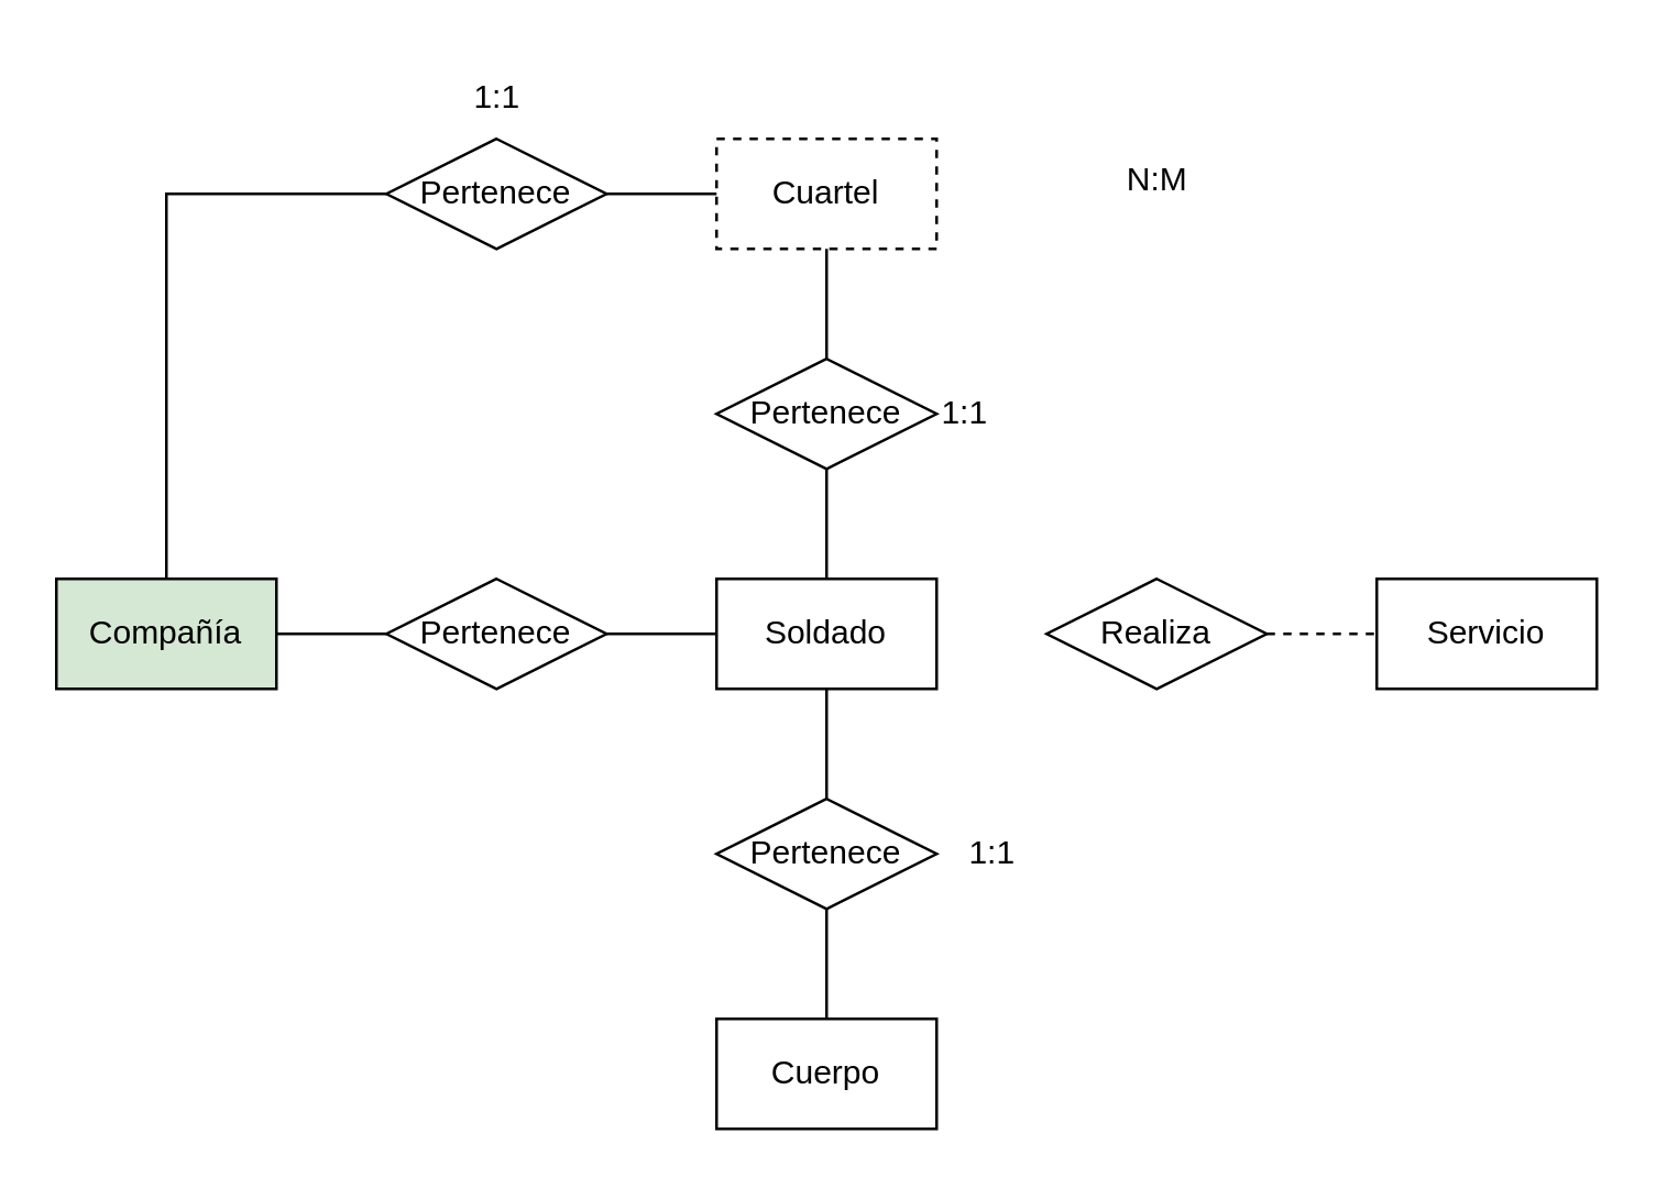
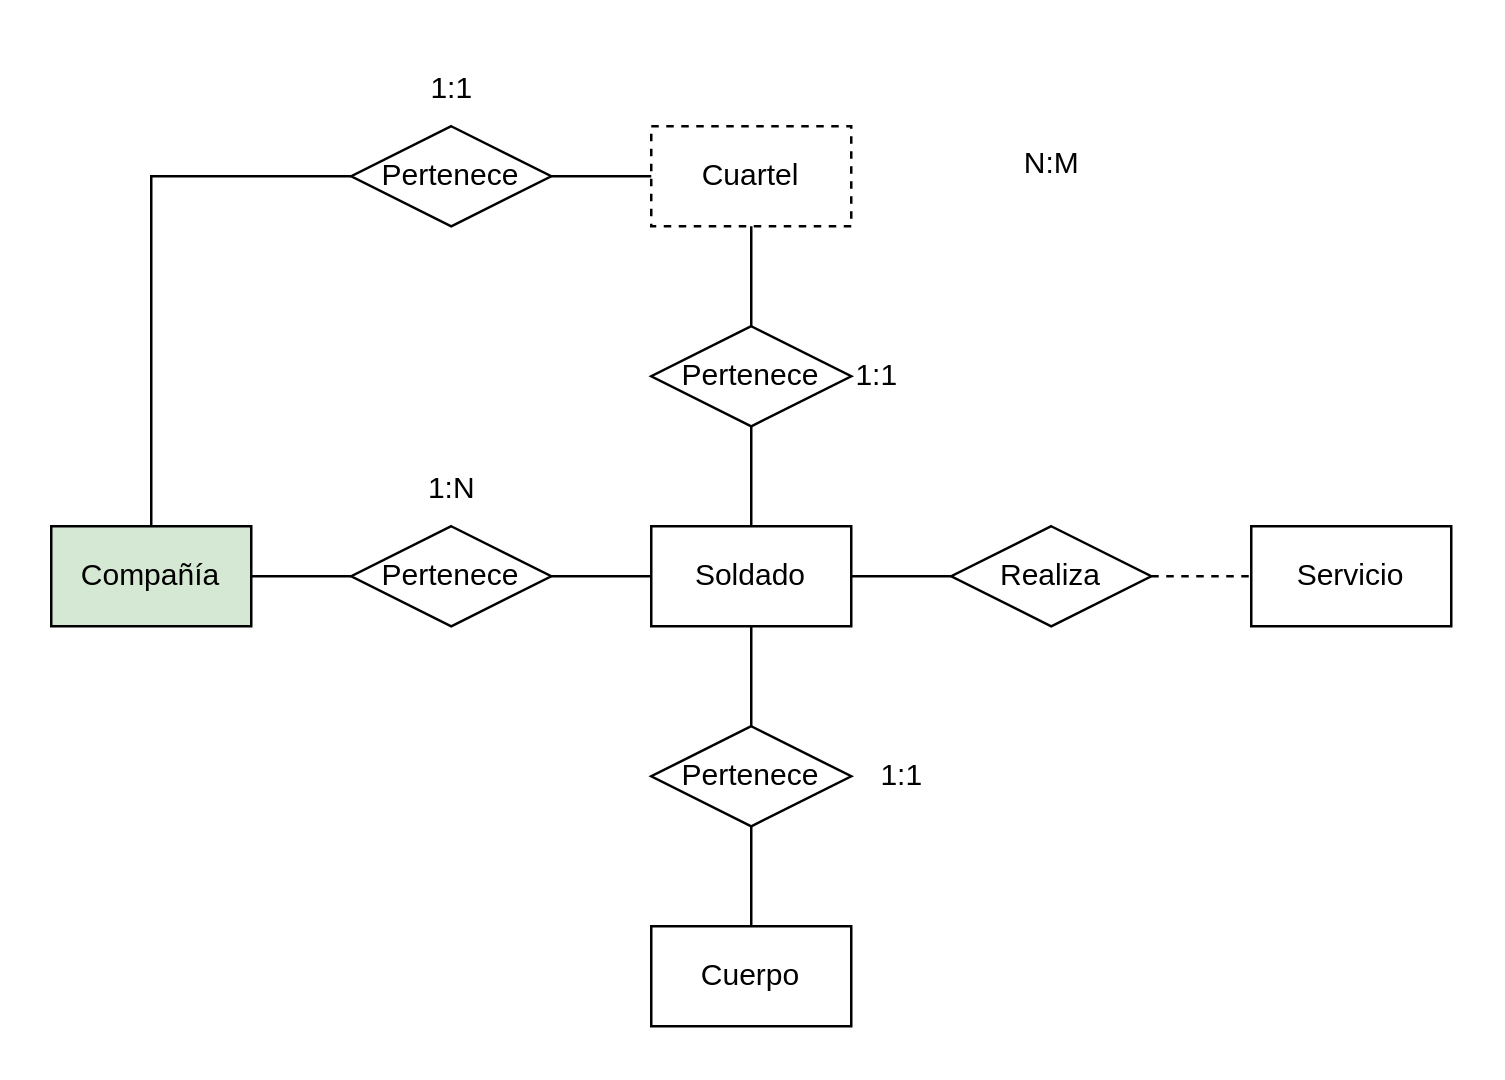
  <mxCell id="0" />
  <mxCell id="1" parent="0" />
+ <mxCell id="2" style="edgeStyle=orthogonalEdgeStyle;rounded=0;orthogonalLoop=1;jettySize=auto;html=1;exitX=1;exitY=0.5;exitDx=0;exitDy=0;entryX=0;entryY=0.5;entryDx=0;entryDy=0;endArrow=none;endFill=0;" edge="1" parent="1" source="3" target="10"><mxGeometry relative="1" as="geometry" /></mxCell>
  <mxCell id="3" value="Soldado" style="rounded=0;whiteSpace=wrap;html=1;" vertex="1" parent="1"><mxGeometry x="260" y="210" width="80" height="40" as="geometry" /></mxCell>
  <mxCell id="4" value="Cuartel" style="rounded=0;whiteSpace=wrap;html=1;dashed=1;" vertex="1" parent="1"><mxGeometry x="260" y="50" width="80" height="40" as="geometry" /></mxCell>
  <mxCell id="5" value="Cuerpo" style="rounded=0;whiteSpace=wrap;html=1;" vertex="1" parent="1"><mxGeometry x="260" y="370" width="80" height="40" as="geometry" /></mxCell>
  <mxCell id="6" style="edgeStyle=orthogonalEdgeStyle;rounded=0;orthogonalLoop=1;jettySize=auto;html=1;exitX=0.5;exitY=0;exitDx=0;exitDy=0;entryX=0;entryY=0.5;entryDx=0;entryDy=0;endArrow=none;endFill=0;" edge="1" parent="1" source="7" target="24"><mxGeometry relative="1" as="geometry" /></mxCell>
  <mxCell id="7" value="Compañía" style="rounded=0;whiteSpace=wrap;html=1;fillColor=#d5e8d4;" vertex="1" parent="1"><mxGeometry x="20" y="210" width="80" height="40" as="geometry" /></mxCell>
  <mxCell id="8" value="Servicio" style="rounded=0;whiteSpace=wrap;html=1;" vertex="1" parent="1"><mxGeometry x="500" y="210" width="80" height="40" as="geometry" /></mxCell>
  <mxCell id="9" style="edgeStyle=orthogonalEdgeStyle;rounded=0;orthogonalLoop=1;jettySize=auto;html=1;exitX=1;exitY=0.5;exitDx=0;exitDy=0;entryX=0;entryY=0.5;entryDx=0;entryDy=0;endArrow=none;endFill=0;dashed=1;" edge="1" parent="1" source="10" target="8"><mxGeometry relative="1" as="geometry" /></mxCell>
  <mxCell id="10" value="Realiza" style="rhombus;whiteSpace=wrap;html=1;" vertex="1" parent="1"><mxGeometry x="380" y="210" width="80" height="40" as="geometry" /></mxCell>
  <mxCell id="11" style="edgeStyle=orthogonalEdgeStyle;rounded=0;orthogonalLoop=1;jettySize=auto;html=1;exitX=0;exitY=0.5;exitDx=0;exitDy=0;entryX=1;entryY=0.5;entryDx=0;entryDy=0;endArrow=none;endFill=0;" edge="1" parent="1" source="13" target="7"><mxGeometry relative="1" as="geometry" /></mxCell>
  <mxCell id="12" style="edgeStyle=orthogonalEdgeStyle;rounded=0;orthogonalLoop=1;jettySize=auto;html=1;exitX=1;exitY=0.5;exitDx=0;exitDy=0;endArrow=none;endFill=0;" edge="1" parent="1" source="13" target="3"><mxGeometry relative="1" as="geometry" /></mxCell>
  <mxCell id="13" value="Pertenece" style="rhombus;whiteSpace=wrap;html=1;" vertex="1" parent="1"><mxGeometry x="140" y="210" width="80" height="40" as="geometry" /></mxCell>
  <mxCell id="14" style="edgeStyle=orthogonalEdgeStyle;rounded=0;orthogonalLoop=1;jettySize=auto;html=1;exitX=0.5;exitY=1;exitDx=0;exitDy=0;endArrow=none;endFill=0;" edge="1" parent="1" source="16" target="3"><mxGeometry relative="1" as="geometry" /></mxCell>
  <mxCell id="15" style="edgeStyle=orthogonalEdgeStyle;rounded=0;orthogonalLoop=1;jettySize=auto;html=1;exitX=0.5;exitY=0;exitDx=0;exitDy=0;entryX=0.5;entryY=1;entryDx=0;entryDy=0;endArrow=none;endFill=0;" edge="1" parent="1" source="16" target="4"><mxGeometry relative="1" as="geometry" /></mxCell>
  <mxCell id="16" value="Pertenece" style="rhombus;whiteSpace=wrap;html=1;" vertex="1" parent="1"><mxGeometry x="260" y="130" width="80" height="40" as="geometry" /></mxCell>
  <mxCell id="17" style="edgeStyle=orthogonalEdgeStyle;rounded=0;orthogonalLoop=1;jettySize=auto;html=1;exitX=0.5;exitY=0;exitDx=0;exitDy=0;entryX=0.5;entryY=1;entryDx=0;entryDy=0;endArrow=none;endFill=0;" edge="1" parent="1" source="19" target="3"><mxGeometry relative="1" as="geometry" /></mxCell>
  <mxCell id="18" style="edgeStyle=orthogonalEdgeStyle;rounded=0;orthogonalLoop=1;jettySize=auto;html=1;exitX=0.5;exitY=1;exitDx=0;exitDy=0;endArrow=none;endFill=0;" edge="1" parent="1" source="19" target="5"><mxGeometry relative="1" as="geometry" /></mxCell>
  <mxCell id="19" value="Pertenece" style="rhombus;whiteSpace=wrap;html=1;" vertex="1" parent="1"><mxGeometry x="260" y="290" width="80" height="40" as="geometry" /></mxCell>
  <mxCell id="20" value="1:1" style="text;html=1;align=center;verticalAlign=middle;resizable=0;points=[];autosize=1;strokeColor=none;fillColor=none;" vertex="1" parent="1"><mxGeometry x="330" y="135" width="40" height="30" as="geometry" /></mxCell>
  <mxCell id="21" value="1:1" style="text;html=1;align=center;verticalAlign=middle;resizable=0;points=[];autosize=1;strokeColor=none;fillColor=none;" vertex="1" parent="1"><mxGeometry x="340" y="295" width="40" height="30" as="geometry" /></mxCell>
+ <mxCell id="22" value="1:N" style="text;html=1;align=center;verticalAlign=middle;resizable=0;points=[];autosize=1;strokeColor=none;fillColor=none;" vertex="1" parent="1"><mxGeometry x="160" y="180" width="40" height="30" as="geometry" /></mxCell>
  <mxCell id="23" style="edgeStyle=orthogonalEdgeStyle;rounded=0;orthogonalLoop=1;jettySize=auto;html=1;exitX=1;exitY=0.5;exitDx=0;exitDy=0;entryX=0;entryY=0.5;entryDx=0;entryDy=0;endArrow=none;endFill=0;" edge="1" parent="1" source="24" target="4"><mxGeometry relative="1" as="geometry" /></mxCell>
  <mxCell id="24" value="Pertenece" style="rhombus;whiteSpace=wrap;html=1;" vertex="1" parent="1"><mxGeometry x="140" y="50" width="80" height="40" as="geometry" /></mxCell>
  <mxCell id="25" value="1:1" style="text;html=1;align=center;verticalAlign=middle;resizable=0;points=[];autosize=1;strokeColor=none;fillColor=none;" vertex="1" parent="1"><mxGeometry x="160" y="20" width="40" height="30" as="geometry" /></mxCell>
  <mxCell id="26" value="N:M" style="text;html=1;align=center;verticalAlign=middle;resizable=0;points=[];autosize=1;strokeColor=none;fillColor=none;" vertex="1" parent="1"><mxGeometry x="395" y="50" width="50" height="30" as="geometry" /></mxCell>
